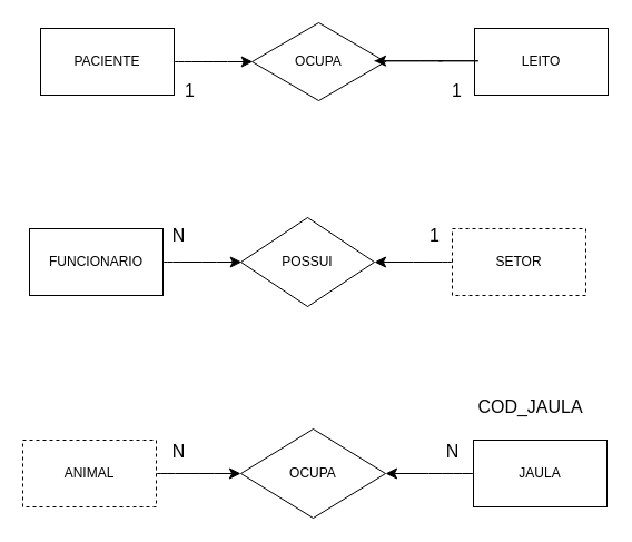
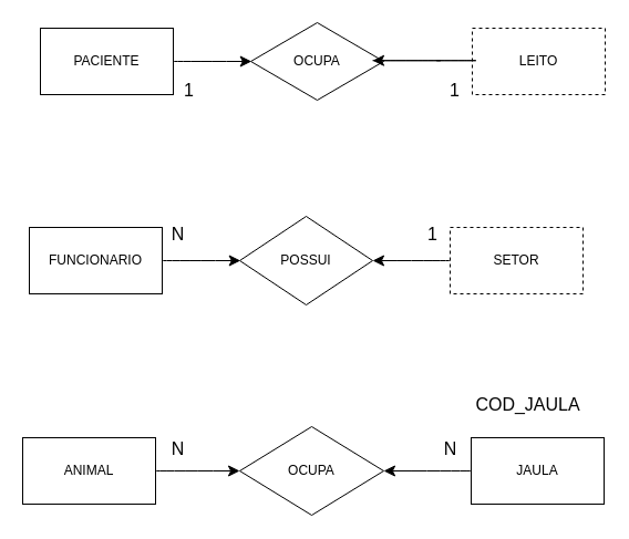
  <mxCell id="0" />
  <mxCell id="1" parent="0" />
  <mxCell id="2" value="PACIENTE" style="rounded=0;whiteSpace=wrap;html=1;" parent="1" vertex="1"><mxGeometry x="36" y="25" width="120" height="60" as="geometry" /></mxCell>
  <mxCell id="3" value="OCUPA" style="rhombus;whiteSpace=wrap;html=1;" parent="1" vertex="1"><mxGeometry x="226" y="20" width="120" height="70" as="geometry" /></mxCell>
  <mxCell id="4" value="" style="endArrow=classic;html=1;rounded=0;fontSize=12;startSize=8;endSize=8;curved=1;" parent="1" source="2" edge="1"><mxGeometry width="50" height="50" relative="1" as="geometry"><mxPoint x="156" y="105" as="sourcePoint" /><mxPoint x="226.711" y="55" as="targetPoint" /></mxGeometry></mxCell>
- <mxCell id="5" value="LEITO" style="rounded=0;whiteSpace=wrap;html=1;" parent="1" vertex="1"><mxGeometry x="426" y="25" width="120" height="60" as="geometry" /></mxCell>
+ <mxCell id="5" value="LEITO" style="rounded=0;whiteSpace=wrap;html=1;dashed=1;" parent="1" vertex="1"><mxGeometry x="426" y="25" width="120" height="60" as="geometry" /></mxCell>
  <mxCell id="6" value="" style="endArrow=classic;html=1;rounded=0;fontSize=12;startSize=8;endSize=8;curved=1;" parent="1" edge="1"><mxGeometry width="50" height="50" relative="1" as="geometry"><mxPoint x="336" y="54.23" as="sourcePoint" /><mxPoint x="336" y="54.23" as="targetPoint" /><Array as="points"><mxPoint x="406" y="54.23" /><mxPoint x="386" y="54.23" /><mxPoint x="456" y="54.23" /></Array></mxGeometry></mxCell>
  <mxCell id="7" value="1" style="text;html=1;align=center;verticalAlign=middle;resizable=0;points=[];autosize=1;strokeColor=none;fillColor=none;fontSize=16;" parent="1" vertex="1"><mxGeometry x="155" y="66" width="30" height="30" as="geometry" /></mxCell>
  <mxCell id="8" value="1" style="text;html=1;align=center;verticalAlign=middle;resizable=0;points=[];autosize=1;strokeColor=none;fillColor=none;fontSize=16;" parent="1" vertex="1"><mxGeometry x="395" y="66" width="30" height="30" as="geometry" /></mxCell>
  <mxCell id="9" value="FUNCIONARIO" style="rounded=0;whiteSpace=wrap;html=1;" parent="1" vertex="1"><mxGeometry x="26" y="205" width="120" height="60" as="geometry" /></mxCell>
  <mxCell id="10" value="POSSUI" style="rhombus;whiteSpace=wrap;html=1;" parent="1" vertex="1"><mxGeometry x="216" y="195" width="120" height="80" as="geometry" /></mxCell>
  <mxCell id="11" value="" style="endArrow=classic;html=1;rounded=0;fontSize=12;startSize=8;endSize=8;curved=1;" parent="1" source="9" edge="1"><mxGeometry width="50" height="50" relative="1" as="geometry"><mxPoint x="146" y="285" as="sourcePoint" /><mxPoint x="216.711" y="235" as="targetPoint" /></mxGeometry></mxCell>
  <mxCell id="12" value="SETOR" style="rounded=0;whiteSpace=wrap;html=1;dashed=1;" parent="1" vertex="1"><mxGeometry x="406" y="205" width="120" height="60" as="geometry" /></mxCell>
  <mxCell id="13" value="" style="endArrow=classic;html=1;rounded=0;fontSize=12;startSize=8;endSize=8;curved=1;exitX=0;exitY=0.5;exitDx=0;exitDy=0;" parent="1" source="12" edge="1"><mxGeometry width="50" height="50" relative="1" as="geometry"><mxPoint x="286" y="285" as="sourcePoint" /><mxPoint x="336" y="235" as="targetPoint" /></mxGeometry></mxCell>
  <mxCell id="14" value="N" style="text;html=1;align=center;verticalAlign=middle;resizable=0;points=[];autosize=1;strokeColor=none;fillColor=none;fontSize=16;" parent="1" vertex="1"><mxGeometry x="140" y="196" width="40" height="30" as="geometry" /></mxCell>
  <mxCell id="15" value="1" style="text;html=1;align=center;verticalAlign=middle;resizable=0;points=[];autosize=1;strokeColor=none;fillColor=none;fontSize=16;" parent="1" vertex="1"><mxGeometry x="375" y="196" width="30" height="30" as="geometry" /></mxCell>
- <mxCell id="16" value="ANIMAL" style="rounded=0;whiteSpace=wrap;html=1;dashed=1;" parent="1" vertex="1"><mxGeometry x="20" y="395" width="120" height="60" as="geometry" /></mxCell>
+ <mxCell id="16" value="ANIMAL" style="rounded=0;whiteSpace=wrap;html=1;" parent="1" vertex="1"><mxGeometry x="20" y="395" width="120" height="60" as="geometry" /></mxCell>
  <mxCell id="17" value="OCUPA" style="rhombus;whiteSpace=wrap;html=1;" parent="1" vertex="1"><mxGeometry x="216" y="385" width="130" height="80" as="geometry" /></mxCell>
  <mxCell id="18" value="JAULA" style="rounded=0;whiteSpace=wrap;html=1;" parent="1" vertex="1"><mxGeometry x="425" y="395" width="120" height="60" as="geometry" /></mxCell>
  <mxCell id="19" value="" style="endArrow=classic;html=1;rounded=0;fontSize=12;startSize=8;endSize=8;curved=1;" parent="1" source="16" edge="1"><mxGeometry width="50" height="50" relative="1" as="geometry"><mxPoint x="166" y="475" as="sourcePoint" /><mxPoint x="216" y="425" as="targetPoint" /></mxGeometry></mxCell>
  <mxCell id="20" value="" style="endArrow=classic;html=1;rounded=0;fontSize=12;startSize=8;endSize=8;curved=1;entryX=1;entryY=0.5;entryDx=0;entryDy=0;exitX=0;exitY=0.5;exitDx=0;exitDy=0;" parent="1" source="18" target="17" edge="1"><mxGeometry width="50" height="50" relative="1" as="geometry"><mxPoint x="476" y="505" as="sourcePoint" /><mxPoint x="406" y="505" as="targetPoint" /></mxGeometry></mxCell>
  <mxCell id="21" value="N" style="text;html=1;align=center;verticalAlign=middle;resizable=0;points=[];autosize=1;strokeColor=none;fillColor=none;fontSize=16;" parent="1" vertex="1"><mxGeometry x="140" y="390" width="40" height="30" as="geometry" /></mxCell>
  <mxCell id="22" value="N" style="text;html=1;align=center;verticalAlign=middle;resizable=0;points=[];autosize=1;strokeColor=none;fillColor=none;fontSize=16;" parent="1" vertex="1"><mxGeometry x="386" y="390" width="40" height="30" as="geometry" /></mxCell>
  <mxCell id="23" value="COD_JAULA" style="text;html=1;align=center;verticalAlign=middle;resizable=0;points=[];autosize=1;strokeColor=none;fillColor=none;fontSize=16;" parent="1" vertex="1"><mxGeometry x="416" y="350" width="120" height="30" as="geometry" /></mxCell>
